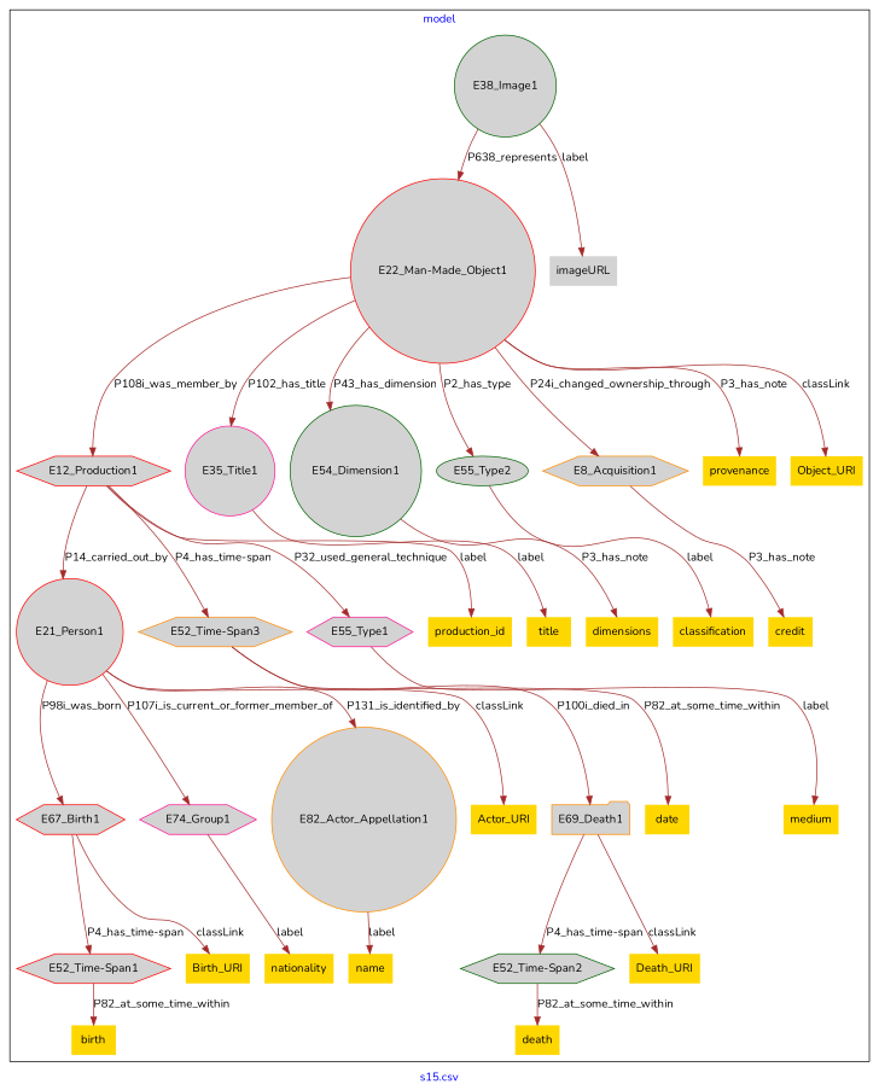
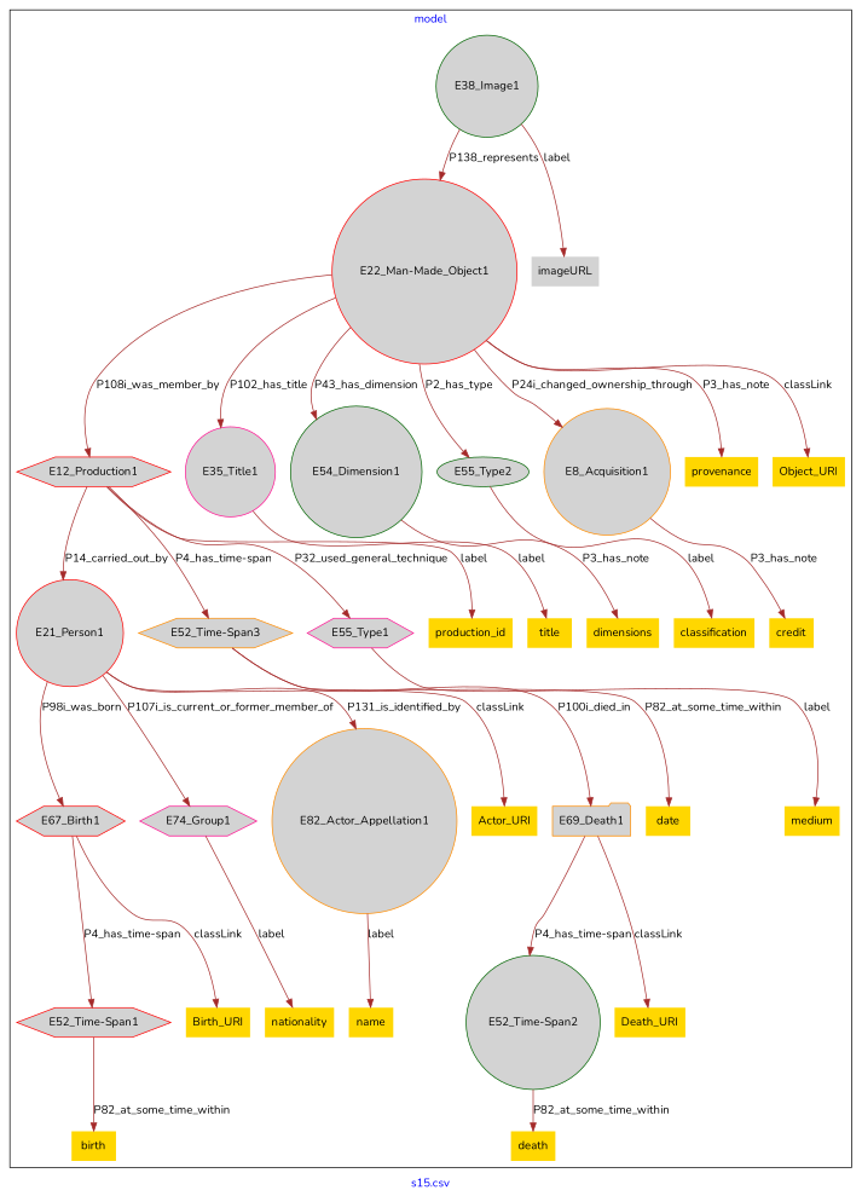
  digraph {
    fontcolor=blue
    fontname=Nunito
    label="s15.csv"
    remincross=true
    node [color=red fillcolor=lightgray fontname=Nunito shape=plaintext style=filled]
    edge [color=brown fontcolor=black fontname=Nunito]
    n1 [label=E12_Production1 shape=hexagon]
    n2 [label=E21_Person1 shape=circle]
    n3 [color=darkorange label="E52_Time-Span3" shape=hexagon]
    n4 [color=deeppink label=E55_Type1 shape=hexagon]
    n5 [label=E67_Birth1 shape=hexagon]
    n6 [color=darkorange label=E69_Death1 shape=folder]
    n7 [color=deeppink label=E74_Group1 shape=hexagon]
    n8 [color=darkorange label=E82_Actor_Appellation1 shape=circle]
    n9 [label="E22_Man-Made_Object1" shape=circle]
    n10 [color=deeppink label=E35_Title1 shape=circle]
    n11 [color=darkgreen label=E54_Dimension1 shape=circle]
    n12 [color=darkgreen label=E55_Type2 shape=ellipse]
-   n13 [color=darkorange label=E8_Acquisition1 shape=hexagon]
+   n13 [color=darkorange label=E8_Acquisition1 shape=circle]
    n14 [color=darkgreen label=E38_Image1 shape=circle]
    n15 [label="E52_Time-Span1" shape=hexagon]
-   n16 [color=darkgreen label="E52_Time-Span2" shape=hexagon]
+   n16 [color=darkgreen label="E52_Time-Span2" shape=circle]
    n17 [fillcolor=gold label=Actor_URI]
    n18 [color=darkorange fillcolor=gold label=credit]
    n19 [color=darkgreen fillcolor=gold label=classification]
    n20 [fillcolor=gold label=title]
    n21 [color=darkorange fillcolor=gold label=production_id]
    n22 [color=deeppink label=imageURL]
    n23 [color=darkorange fillcolor=gold label=provenance]
    n24 [fillcolor=gold label=nationality]
    n25 [fillcolor=gold label=name]
    n26 [fillcolor=gold label=death]
    n27 [color=darkgreen fillcolor=gold label=birth]
    n28 [fillcolor=gold label=medium]
    n29 [fillcolor=gold label=date]
    n30 [color=darkgreen fillcolor=gold label=dimensions]
    n31 [color=darkgreen fillcolor=gold label=Object_URI]
    n32 [color=darkorange fillcolor=gold label=Birth_URI]
    n33 [color=darkorange fillcolor=gold label=Death_URI]
    subgraph cluster_1 {
      label=model
      n1
      n2
      n3
      n4
      n5
      n6
      n7
      n8
      n9
      n10
      n11
      n12
      n13
      n14
      n15
      n16
      n17
      n18
      n19
      n20
      n21
      n22
      n23
      n24
      n25
      n26
      n27
      n28
      n29
      n30
      n31
      n32
      n33
    }
    n1 -> n2 [label=P14_carried_out_by]
    n1 -> n3 [label="P4_has_time-span"]
    n1 -> n4 [label=P32_used_general_technique]
    n1 -> n21 [label=label]
    n2 -> n5 [label=P98i_was_born]
    n2 -> n7 [label=P107i_is_current_or_former_member_of]
    n2 -> n8 [label=P131_is_identified_by]
    n2 -> n17 [label=classLink]
    n3 -> n6 [label=P100i_died_in]
    n3 -> n29 [label=P82_at_some_time_within]
    n4 -> n28 [label=label]
    n5 -> n15 [label="P4_has_time-span"]
    n5 -> n32 [label=classLink]
    n6 -> n16 [label="P4_has_time-span"]
    n6 -> n33 [label=classLink]
    n7 -> n24 [label=label]
    n8 -> n25 [label=label]
    n9 -> n1 [label=P108i_was_member_by]
    n9 -> n10 [label=P102_has_title]
    n9 -> n11 [label=P43_has_dimension]
    n9 -> n12 [label=P2_has_type]
    n9 -> n13 [label=P24i_changed_ownership_through]
    n9 -> n23 [label=P3_has_note]
    n9 -> n31 [label=classLink]
    n10 -> n20 [label=label]
    n11 -> n30 [label=P3_has_note]
    n12 -> n19 [label=label]
    n13 -> n18 [label=P3_has_note]
-   n14 -> n9 [label=P638_represents]
+   n14 -> n9 [label=P138_represents]
    n14 -> n22 [label=label]
    n15 -> n27 [label=P82_at_some_time_within]
    n16 -> n26 [label=P82_at_some_time_within]
  }
